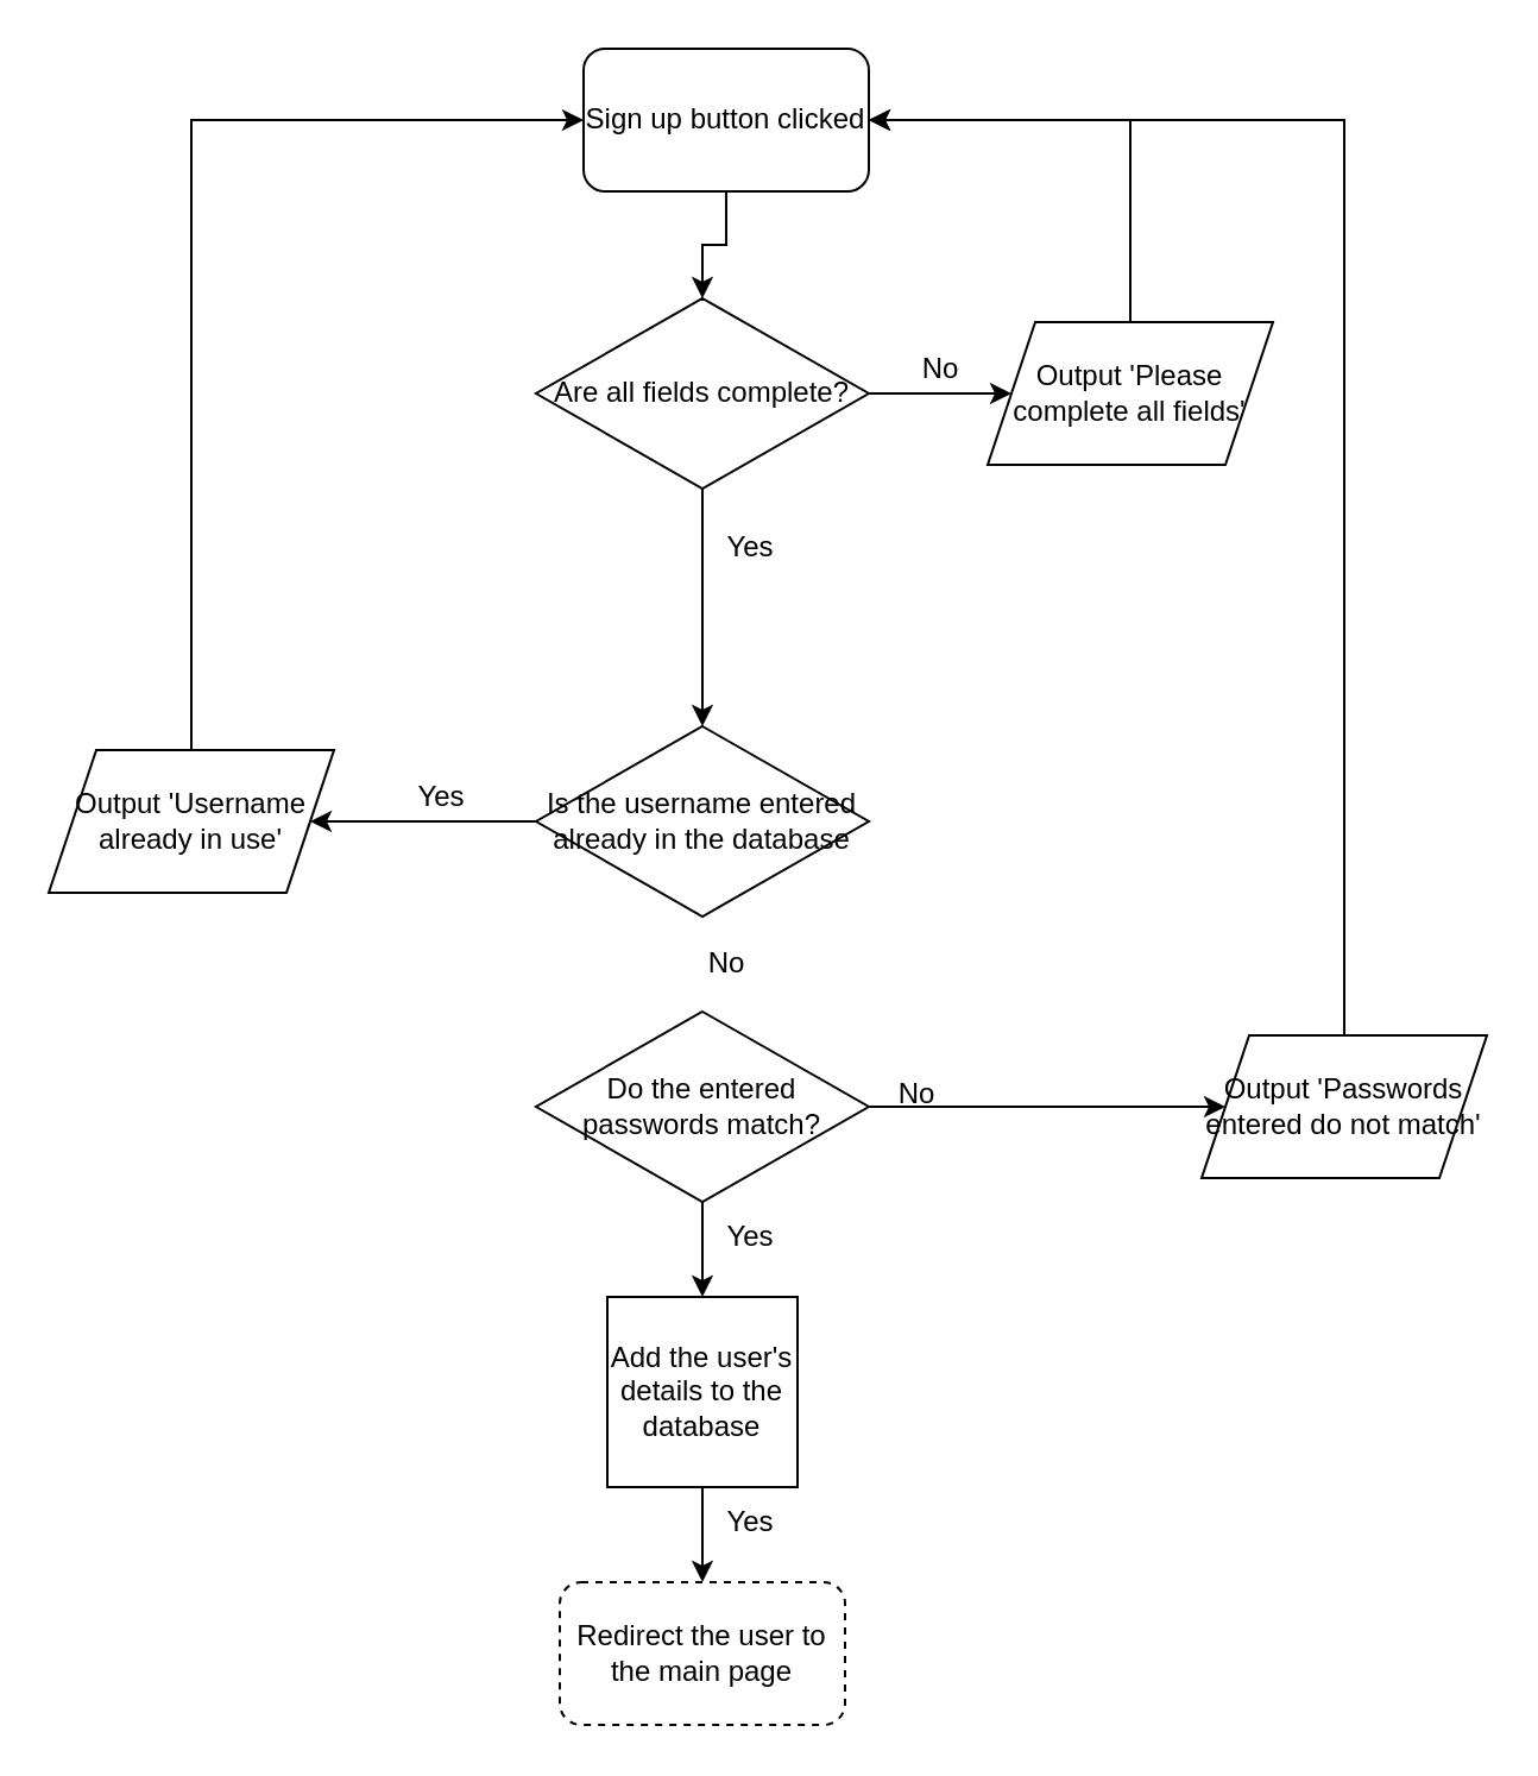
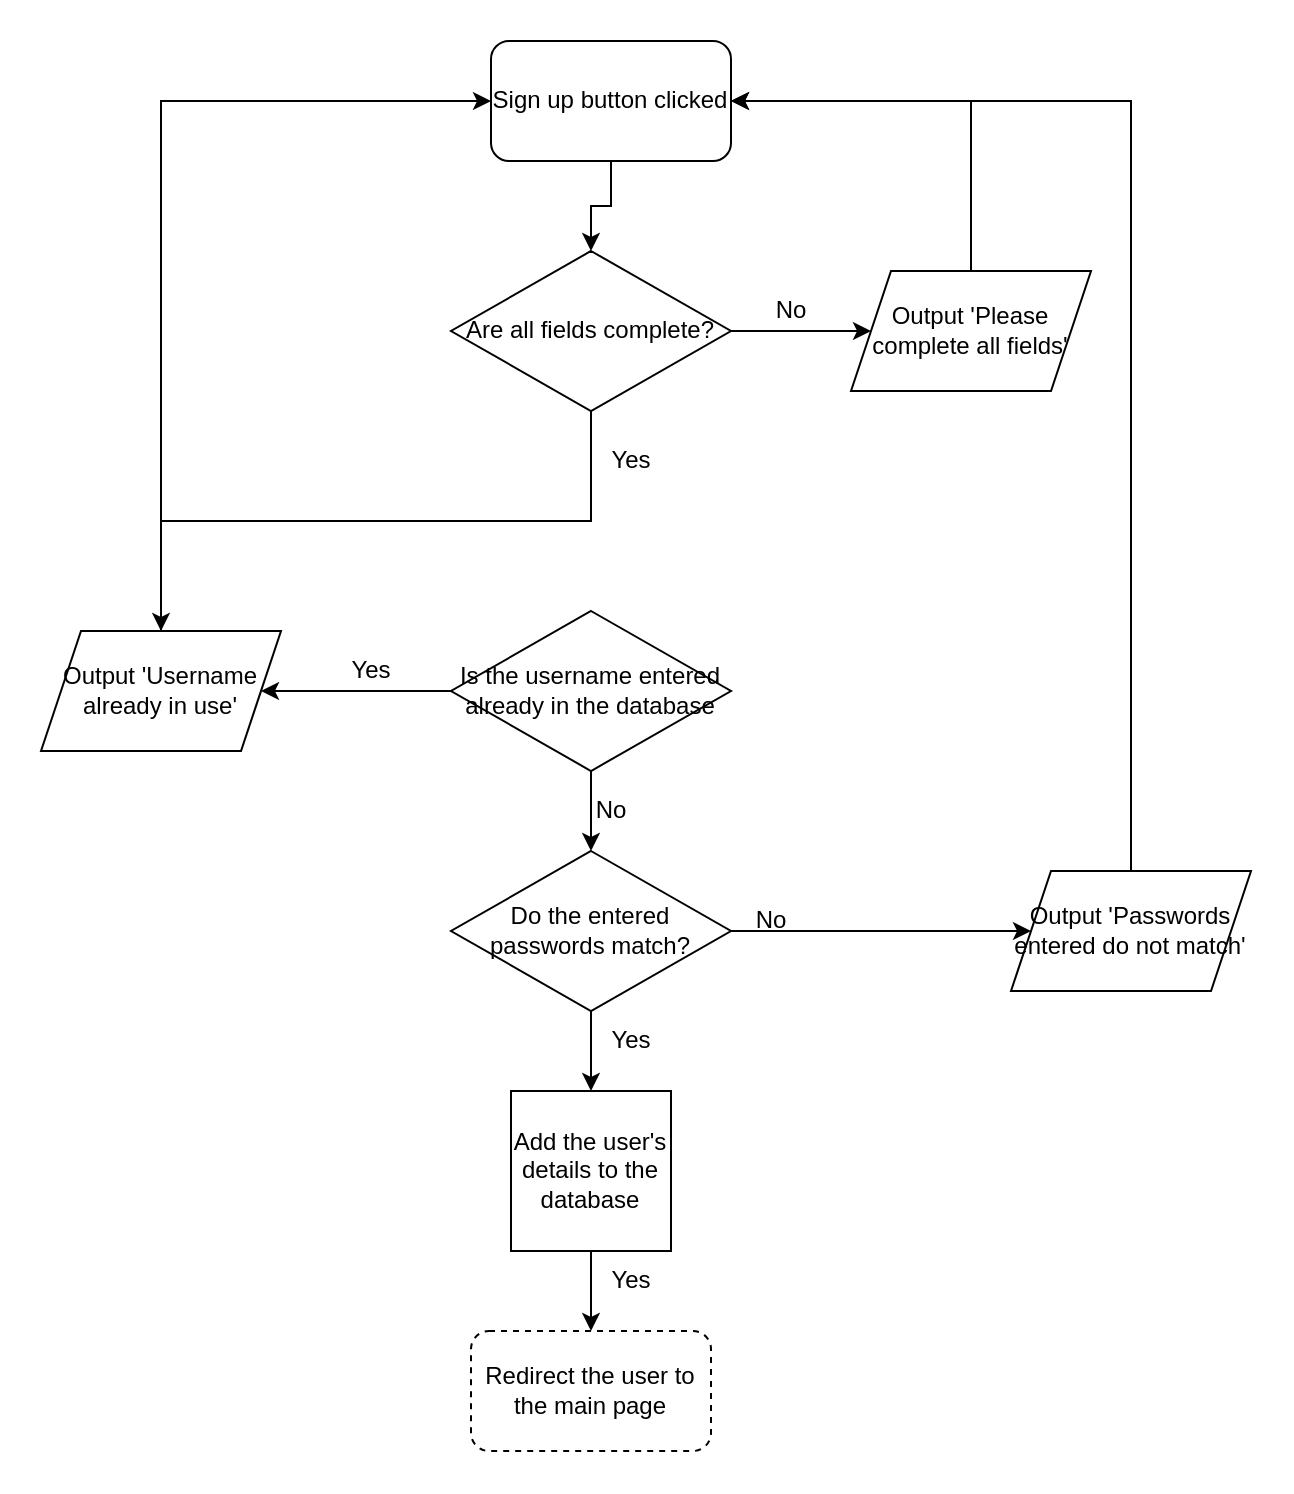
  <mxCell id="0" />
  <mxCell id="1" parent="0" />
  <mxCell id="2" style="edgeStyle=orthogonalEdgeStyle;rounded=0;orthogonalLoop=1;jettySize=auto;html=1;exitX=0;exitY=0.5;exitDx=0;exitDy=0;" edge="1" parent="1" source="4" target="6"><mxGeometry relative="1" as="geometry" /></mxCell>
+ <mxCell id="3" style="edgeStyle=orthogonalEdgeStyle;rounded=0;orthogonalLoop=1;jettySize=auto;html=1;exitX=0.5;exitY=1;exitDx=0;exitDy=0;entryX=0.5;entryY=0;entryDx=0;entryDy=0;" edge="1" parent="1" source="4" target="10"><mxGeometry relative="1" as="geometry" /></mxCell>
  <mxCell id="4" value="Is the username entered already in the database" style="rhombus;whiteSpace=wrap;html=1;" vertex="1" parent="1"><mxGeometry x="225" y="305" width="140" height="80" as="geometry" /></mxCell>
  <mxCell id="5" style="edgeStyle=orthogonalEdgeStyle;rounded=0;orthogonalLoop=1;jettySize=auto;html=1;exitX=0.5;exitY=0;exitDx=0;exitDy=0;entryX=0;entryY=0.5;entryDx=0;entryDy=0;" edge="1" parent="1" source="6" target="21"><mxGeometry relative="1" as="geometry" /></mxCell>
  <mxCell id="6" value="Output 'Username already in use'" style="shape=parallelogram;perimeter=parallelogramPerimeter;whiteSpace=wrap;html=1;fixedSize=1;" vertex="1" parent="1"><mxGeometry x="20" y="315" width="120" height="60" as="geometry" /></mxCell>
  <mxCell id="7" value="Yes" style="text;html=1;align=center;verticalAlign=middle;resizable=0;points=[];autosize=1;strokeColor=none;fillColor=none;" vertex="1" parent="1"><mxGeometry x="165" y="320" width="40" height="30" as="geometry" /></mxCell>
  <mxCell id="8" style="edgeStyle=orthogonalEdgeStyle;rounded=0;orthogonalLoop=1;jettySize=auto;html=1;exitX=0.5;exitY=1;exitDx=0;exitDy=0;entryX=0.5;entryY=0;entryDx=0;entryDy=0;" edge="1" parent="1" source="10" target="13"><mxGeometry relative="1" as="geometry" /></mxCell>
  <mxCell id="9" style="edgeStyle=orthogonalEdgeStyle;rounded=0;orthogonalLoop=1;jettySize=auto;html=1;exitX=1;exitY=0.5;exitDx=0;exitDy=0;" edge="1" parent="1" source="10" target="18"><mxGeometry relative="1" as="geometry" /></mxCell>
  <mxCell id="10" value="Do the entered passwords match?" style="rhombus;whiteSpace=wrap;html=1;" vertex="1" parent="1"><mxGeometry x="225" y="425" width="140" height="80" as="geometry" /></mxCell>
  <mxCell id="11" value="No" style="text;html=1;align=center;verticalAlign=middle;resizable=0;points=[];autosize=1;strokeColor=none;fillColor=none;" vertex="1" parent="1"><mxGeometry x="285" y="390" width="40" height="30" as="geometry" /></mxCell>
  <mxCell id="12" style="edgeStyle=orthogonalEdgeStyle;rounded=0;orthogonalLoop=1;jettySize=auto;html=1;exitX=0.5;exitY=1;exitDx=0;exitDy=0;entryX=0.5;entryY=0;entryDx=0;entryDy=0;" edge="1" parent="1" source="13" target="15"><mxGeometry relative="1" as="geometry" /></mxCell>
  <mxCell id="13" value="Add the user's details to the database" style="whiteSpace=wrap;html=1;aspect=fixed;" vertex="1" parent="1"><mxGeometry x="255" y="545" width="80" height="80" as="geometry" /></mxCell>
  <mxCell id="14" value="Yes" style="text;html=1;align=center;verticalAlign=middle;resizable=0;points=[];autosize=1;strokeColor=none;fillColor=none;" vertex="1" parent="1"><mxGeometry x="295" y="505" width="40" height="30" as="geometry" /></mxCell>
  <mxCell id="15" value="Redirect the user to the main page" style="rounded=1;whiteSpace=wrap;html=1;dashed=1;" vertex="1" parent="1"><mxGeometry x="235" y="665" width="120" height="60" as="geometry" /></mxCell>
  <mxCell id="16" value="Yes" style="text;html=1;align=center;verticalAlign=middle;resizable=0;points=[];autosize=1;strokeColor=none;fillColor=none;" vertex="1" parent="1"><mxGeometry x="295" y="625" width="40" height="30" as="geometry" /></mxCell>
  <mxCell id="17" style="edgeStyle=orthogonalEdgeStyle;rounded=0;orthogonalLoop=1;jettySize=auto;html=1;exitX=0.5;exitY=0;exitDx=0;exitDy=0;entryX=1;entryY=0.5;entryDx=0;entryDy=0;" edge="1" parent="1" source="18" target="21"><mxGeometry relative="1" as="geometry" /></mxCell>
  <mxCell id="18" value="Output 'Passwords entered do not match'" style="shape=parallelogram;perimeter=parallelogramPerimeter;whiteSpace=wrap;html=1;fixedSize=1;" vertex="1" parent="1"><mxGeometry x="505" y="435" width="120" height="60" as="geometry" /></mxCell>
  <mxCell id="19" value="No" style="text;html=1;align=center;verticalAlign=middle;resizable=0;points=[];autosize=1;strokeColor=none;fillColor=none;" vertex="1" parent="1"><mxGeometry x="365" y="445" width="40" height="30" as="geometry" /></mxCell>
  <mxCell id="20" style="edgeStyle=orthogonalEdgeStyle;rounded=0;orthogonalLoop=1;jettySize=auto;html=1;exitX=0.5;exitY=1;exitDx=0;exitDy=0;entryX=0.5;entryY=0;entryDx=0;entryDy=0;" edge="1" parent="1" source="21" target="24"><mxGeometry relative="1" as="geometry" /></mxCell>
  <mxCell id="21" value="Sign up button clicked" style="rounded=1;whiteSpace=wrap;html=1;" vertex="1" parent="1"><mxGeometry x="245" y="20" width="120" height="60" as="geometry" /></mxCell>
  <mxCell id="22" style="edgeStyle=orthogonalEdgeStyle;rounded=0;orthogonalLoop=1;jettySize=auto;html=1;exitX=1;exitY=0.5;exitDx=0;exitDy=0;entryX=0;entryY=0.5;entryDx=0;entryDy=0;" edge="1" parent="1" source="24" target="26"><mxGeometry relative="1" as="geometry" /></mxCell>
- <mxCell id="23" style="edgeStyle=orthogonalEdgeStyle;rounded=0;orthogonalLoop=1;jettySize=auto;html=1;exitX=0.5;exitY=1;exitDx=0;exitDy=0;entryX=0.5;entryY=0;entryDx=0;entryDy=0;" edge="1" parent="1" source="24" target="4"><mxGeometry relative="1" as="geometry" /></mxCell>
+ <mxCell id="23" style="edgeStyle=orthogonalEdgeStyle;rounded=0;orthogonalLoop=1;jettySize=auto;html=1;exitX=0.5;exitY=1;exitDx=0;exitDy=0;" edge="1" parent="1" source="24" target="6"><mxGeometry relative="1" as="geometry" /></mxCell>
  <mxCell id="24" value="Are all fields complete?" style="rhombus;whiteSpace=wrap;html=1;" vertex="1" parent="1"><mxGeometry x="225" y="125" width="140" height="80" as="geometry" /></mxCell>
  <mxCell id="25" style="edgeStyle=orthogonalEdgeStyle;rounded=0;orthogonalLoop=1;jettySize=auto;html=1;exitX=0.5;exitY=0;exitDx=0;exitDy=0;entryX=1;entryY=0.5;entryDx=0;entryDy=0;" edge="1" parent="1" source="26" target="21"><mxGeometry relative="1" as="geometry" /></mxCell>
- <mxCell id="26" value="Output 'Please complete all fields'" style="shape=parallelogram;perimeter=parallelogramPerimeter;whiteSpace=wrap;html=1;fixedSize=1;" vertex="1" parent="1"><mxGeometry x="415" y="135" width="120" height="60" as="geometry" /></mxCell>
+ <mxCell id="26" value="Output 'Please complete all fields'" style="shape=parallelogram;perimeter=parallelogramPerimeter;whiteSpace=wrap;html=1;fixedSize=1;" vertex="1" parent="1"><mxGeometry x="425" y="135" width="120" height="60" as="geometry" /></mxCell>
  <mxCell id="27" value="No" style="text;html=1;align=center;verticalAlign=middle;resizable=0;points=[];autosize=1;strokeColor=none;fillColor=none;" vertex="1" parent="1"><mxGeometry x="375" y="140" width="40" height="30" as="geometry" /></mxCell>
  <mxCell id="28" value="Yes" style="text;html=1;align=center;verticalAlign=middle;resizable=0;points=[];autosize=1;strokeColor=none;fillColor=none;" vertex="1" parent="1"><mxGeometry x="295" y="215" width="40" height="30" as="geometry" /></mxCell>
